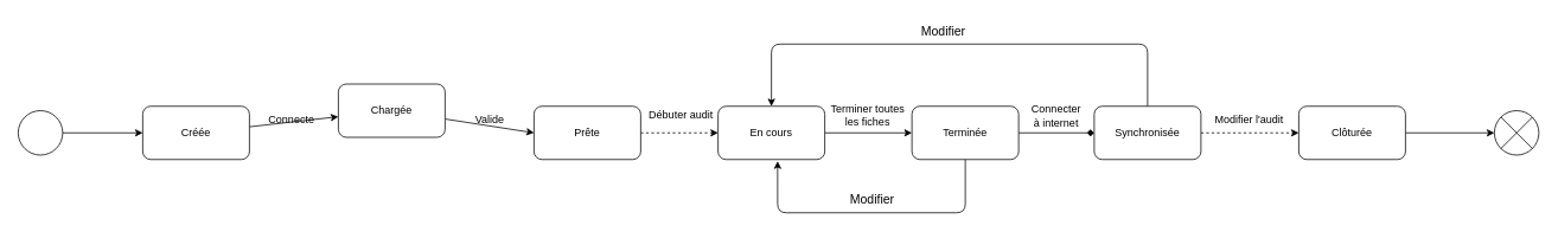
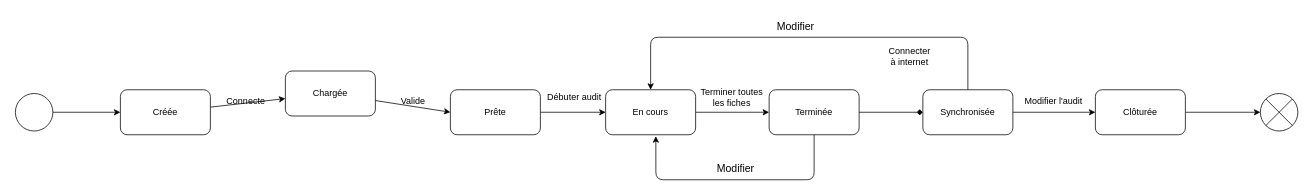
  <mxCell id="0" />
  <mxCell id="1" parent="0" />
  <mxCell id="2" style="edgeStyle=none;html=1;fontSize=16;" edge="1" parent="1" source="3" target="5"><mxGeometry relative="1" as="geometry" /></mxCell>
  <mxCell id="3" value="" style="ellipse;whiteSpace=wrap;html=1;aspect=fixed;" vertex="1" parent="1"><mxGeometry x="20" y="124" width="50" height="50" as="geometry" /></mxCell>
  <mxCell id="4" style="edgeStyle=none;html=1;fontSize=16;" edge="1" parent="1" source="5" target="7"><mxGeometry relative="1" as="geometry" /></mxCell>
  <mxCell id="5" value="Créée" style="rounded=1;whiteSpace=wrap;html=1;" vertex="1" parent="1"><mxGeometry x="160" y="119" width="120" height="60" as="geometry" /></mxCell>
  <mxCell id="6" style="edgeStyle=none;html=1;entryX=0;entryY=0.5;entryDx=0;entryDy=0;fontSize=16;" edge="1" parent="1" source="7" target="9"><mxGeometry relative="1" as="geometry" /></mxCell>
  <mxCell id="7" value="Chargée" style="rounded=1;whiteSpace=wrap;html=1;" vertex="1" parent="1"><mxGeometry x="380" y="94" width="120" height="60" as="geometry" /></mxCell>
- <mxCell id="8" style="edgeStyle=none;html=1;entryX=0;entryY=0.5;entryDx=0;entryDy=0;fontSize=16;dashed=1;" edge="1" parent="1" source="9" target="11"><mxGeometry relative="1" as="geometry" /></mxCell>
+ <mxCell id="8" style="edgeStyle=none;html=1;entryX=0;entryY=0.5;entryDx=0;entryDy=0;fontSize=16;" edge="1" parent="1" source="9" target="11"><mxGeometry relative="1" as="geometry" /></mxCell>
  <mxCell id="9" value="Prête" style="rounded=1;whiteSpace=wrap;html=1;" vertex="1" parent="1"><mxGeometry x="600" y="119" width="120" height="60" as="geometry" /></mxCell>
  <mxCell id="10" style="edgeStyle=none;html=1;fontSize=16;" edge="1" parent="1" source="11" target="14"><mxGeometry relative="1" as="geometry" /></mxCell>
  <mxCell id="11" value="En cours" style="rounded=1;whiteSpace=wrap;html=1;" vertex="1" parent="1"><mxGeometry x="807" y="119" width="120" height="60" as="geometry" /></mxCell>
  <mxCell id="12" style="edgeStyle=none;html=1;entryX=0;entryY=0.5;entryDx=0;entryDy=0;fontSize=16;endArrow=diamond;" edge="1" parent="1" source="14" target="17"><mxGeometry relative="1" as="geometry" /></mxCell>
  <mxCell id="13" style="edgeStyle=none;html=1;entryX=0.558;entryY=1.033;entryDx=0;entryDy=0;entryPerimeter=0;fontSize=16;" edge="1" parent="1" source="14" target="11"><mxGeometry relative="1" as="geometry"><Array as="points"><mxPoint x="1085" y="239" /><mxPoint x="874" y="239" /></Array></mxGeometry></mxCell>
  <mxCell id="14" value="Terminée" style="rounded=1;whiteSpace=wrap;html=1;" vertex="1" parent="1"><mxGeometry x="1025" y="119" width="120" height="60" as="geometry" /></mxCell>
- <mxCell id="15" style="edgeStyle=none;html=1;entryX=0;entryY=0.5;entryDx=0;entryDy=0;fontSize=16;dashed=1;" edge="1" parent="1" source="17" target="20"><mxGeometry relative="1" as="geometry" /></mxCell>
+ <mxCell id="15" style="edgeStyle=none;html=1;entryX=0;entryY=0.5;entryDx=0;entryDy=0;fontSize=16;" edge="1" parent="1" source="17" target="20"><mxGeometry relative="1" as="geometry" /></mxCell>
  <mxCell id="16" style="edgeStyle=none;html=1;entryX=0.5;entryY=0;entryDx=0;entryDy=0;fontSize=16;" edge="1" parent="1" source="17" target="11"><mxGeometry relative="1" as="geometry"><Array as="points"><mxPoint x="1290" y="49" /><mxPoint x="867" y="49" /></Array></mxGeometry></mxCell>
  <mxCell id="17" value="Synchronisée" style="rounded=1;whiteSpace=wrap;html=1;" vertex="1" parent="1"><mxGeometry x="1230" y="119" width="120" height="60" as="geometry" /></mxCell>
  <mxCell id="18" value="" style="shape=sumEllipse;perimeter=ellipsePerimeter;whiteSpace=wrap;html=1;backgroundOutline=1;fontSize=16;" vertex="1" parent="1"><mxGeometry x="1680" y="124" width="50" height="50" as="geometry" /></mxCell>
  <mxCell id="19" style="edgeStyle=none;html=1;fontSize=16;" edge="1" parent="1" source="20" target="18"><mxGeometry relative="1" as="geometry" /></mxCell>
  <mxCell id="20" value="Clôturée" style="rounded=1;whiteSpace=wrap;html=1;" vertex="1" parent="1"><mxGeometry x="1460" y="119" width="120" height="60" as="geometry" /></mxCell>
  <mxCell id="21" value="Modifier" style="text;html=1;align=center;verticalAlign=middle;resizable=0;points=[];autosize=1;strokeColor=none;fillColor=none;fontSize=14;" vertex="1" parent="1"><mxGeometry x="1025" y="20" width="70" height="30" as="geometry" /></mxCell>
  <mxCell id="22" value="Modifier" style="text;html=1;align=center;verticalAlign=middle;resizable=0;points=[];autosize=1;strokeColor=none;fillColor=none;fontSize=14;" vertex="1" parent="1"><mxGeometry x="945" y="209" width="70" height="30" as="geometry" /></mxCell>
  <mxCell id="23" value="Valide" style="text;html=1;align=center;verticalAlign=middle;resizable=0;points=[];autosize=1;strokeColor=none;fillColor=none;fontSize=12;" vertex="1" parent="1"><mxGeometry x="520" y="119" width="60" height="30" as="geometry" /></mxCell>
- <mxCell id="24" value="Connecter &lt;br style=&quot;font-size: 12px;&quot;&gt;à internet" style="text;html=1;align=center;verticalAlign=middle;resizable=0;points=[];autosize=1;strokeColor=none;fillColor=none;fontSize=12;" vertex="1" parent="1"><mxGeometry x="1146.5" y="110" width="80" height="40" as="geometry" /></mxCell>
+ <mxCell id="24" value="Connecter &lt;br style=&quot;font-size: 12px;&quot;&gt;à internet" style="text;html=1;align=center;verticalAlign=middle;resizable=0;points=[];autosize=1;strokeColor=none;fillColor=none;fontSize=12;" vertex="1" parent="1"><mxGeometry x="1171.5" y="55" width="80" height="40" as="geometry" /></mxCell>
  <mxCell id="25" value="Débuter audit" style="text;html=1;align=center;verticalAlign=middle;resizable=0;points=[];autosize=1;strokeColor=none;fillColor=none;fontSize=12;" vertex="1" parent="1"><mxGeometry x="715" y="114" width="100" height="30" as="geometry" /></mxCell>
  <mxCell id="26" value="Connecte" style="text;html=1;align=center;verticalAlign=middle;resizable=0;points=[];autosize=1;strokeColor=none;fillColor=none;fontSize=12;" vertex="1" parent="1"><mxGeometry x="292" y="119" width="70" height="30" as="geometry" /></mxCell>
  <mxCell id="27" value="Terminer toutes &lt;br&gt;les fiches" style="text;html=1;align=center;verticalAlign=middle;resizable=0;points=[];autosize=1;strokeColor=none;fillColor=none;fontSize=12;" vertex="1" parent="1"><mxGeometry x="920" y="109" width="110" height="40" as="geometry" /></mxCell>
  <mxCell id="28" value="Modifier l'audit" style="text;html=1;align=center;verticalAlign=middle;resizable=0;points=[];autosize=1;strokeColor=none;fillColor=none;fontSize=12;" vertex="1" parent="1"><mxGeometry x="1354" y="120" width="100" height="30" as="geometry" /></mxCell>
